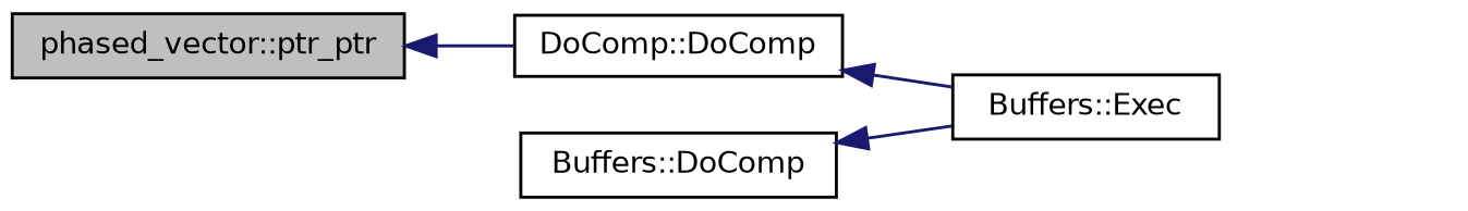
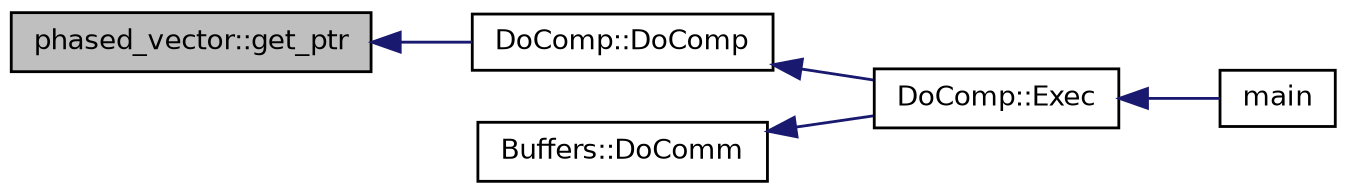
  digraph {
    rankdir=LR
    node [color=black fillcolor=white fontname=Helvetica fontsize=10 shape=record style=filled]
    edge [color=midnightblue dir=back fontname=Helvetica fontsize=10 labelfontname=Helvetica labelfontsize=10 style=solid]
-   n1 [fillcolor=grey75 fontcolor=black height=0.2 label="phased_vector::ptr_ptr" width=0.4]
+   n1 [fillcolor=grey75 fontcolor=black height=0.2 label="phased_vector::get_ptr" width=0.4]
    n2 [height=0.2 label="DoComp::DoComp" width=0.4]
-   n3 [height=0.2 label="Buffers::Exec" width=0.4]
-   n4 [height=0.2 label="Buffers::DoComp" width=0.4]
+   n3 [height=0.2 label="DoComp::Exec" width=0.4]
+   n4 [height=0.2 label="Buffers::DoComm" width=0.4]
+   n5 [height=0.2 label=main width=0.4]
    n1 -> n2
    n2 -> n3
+   n3 -> n5
    n4 -> n3
  }
